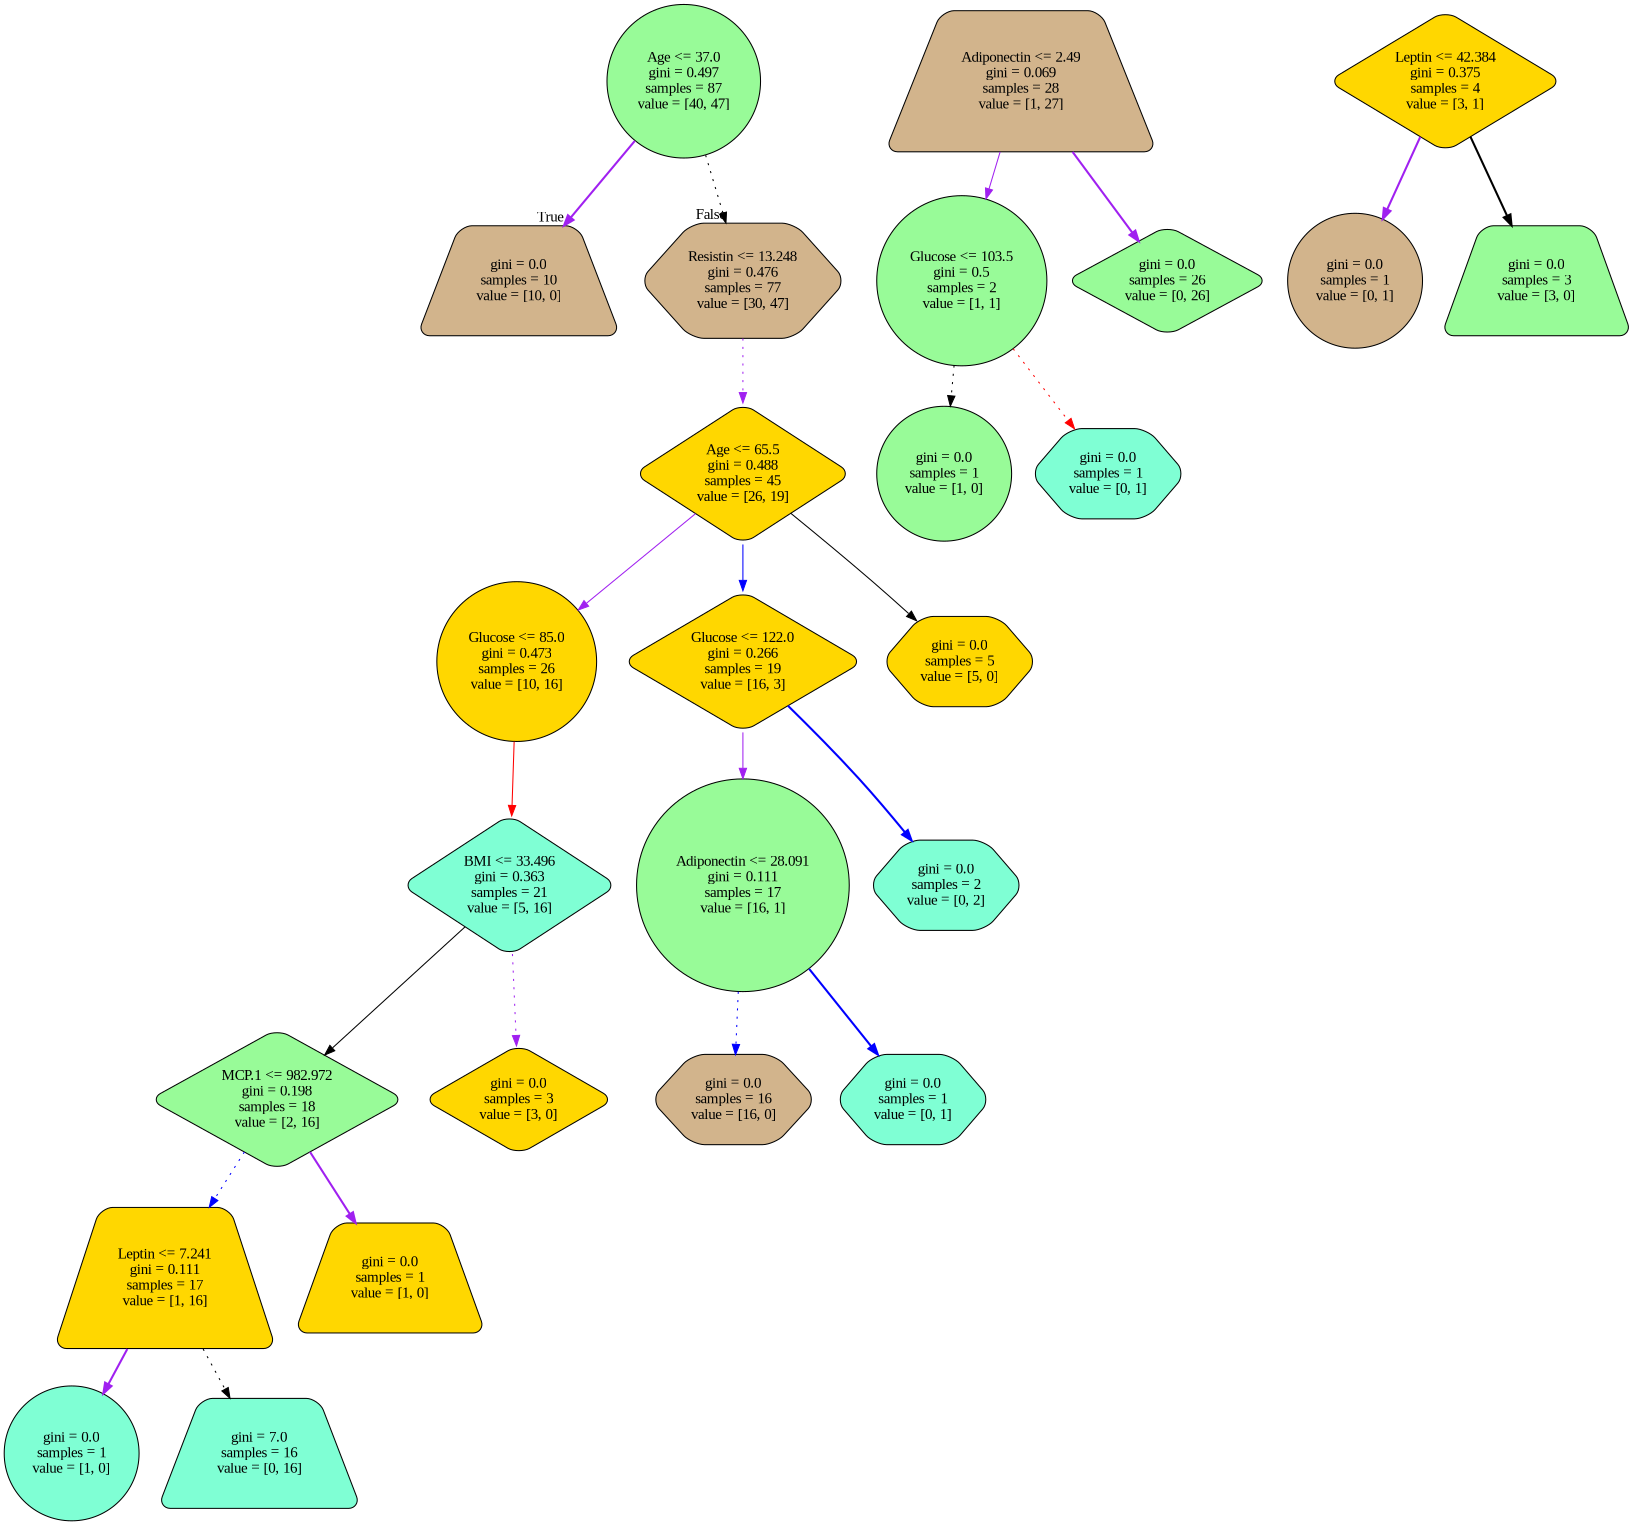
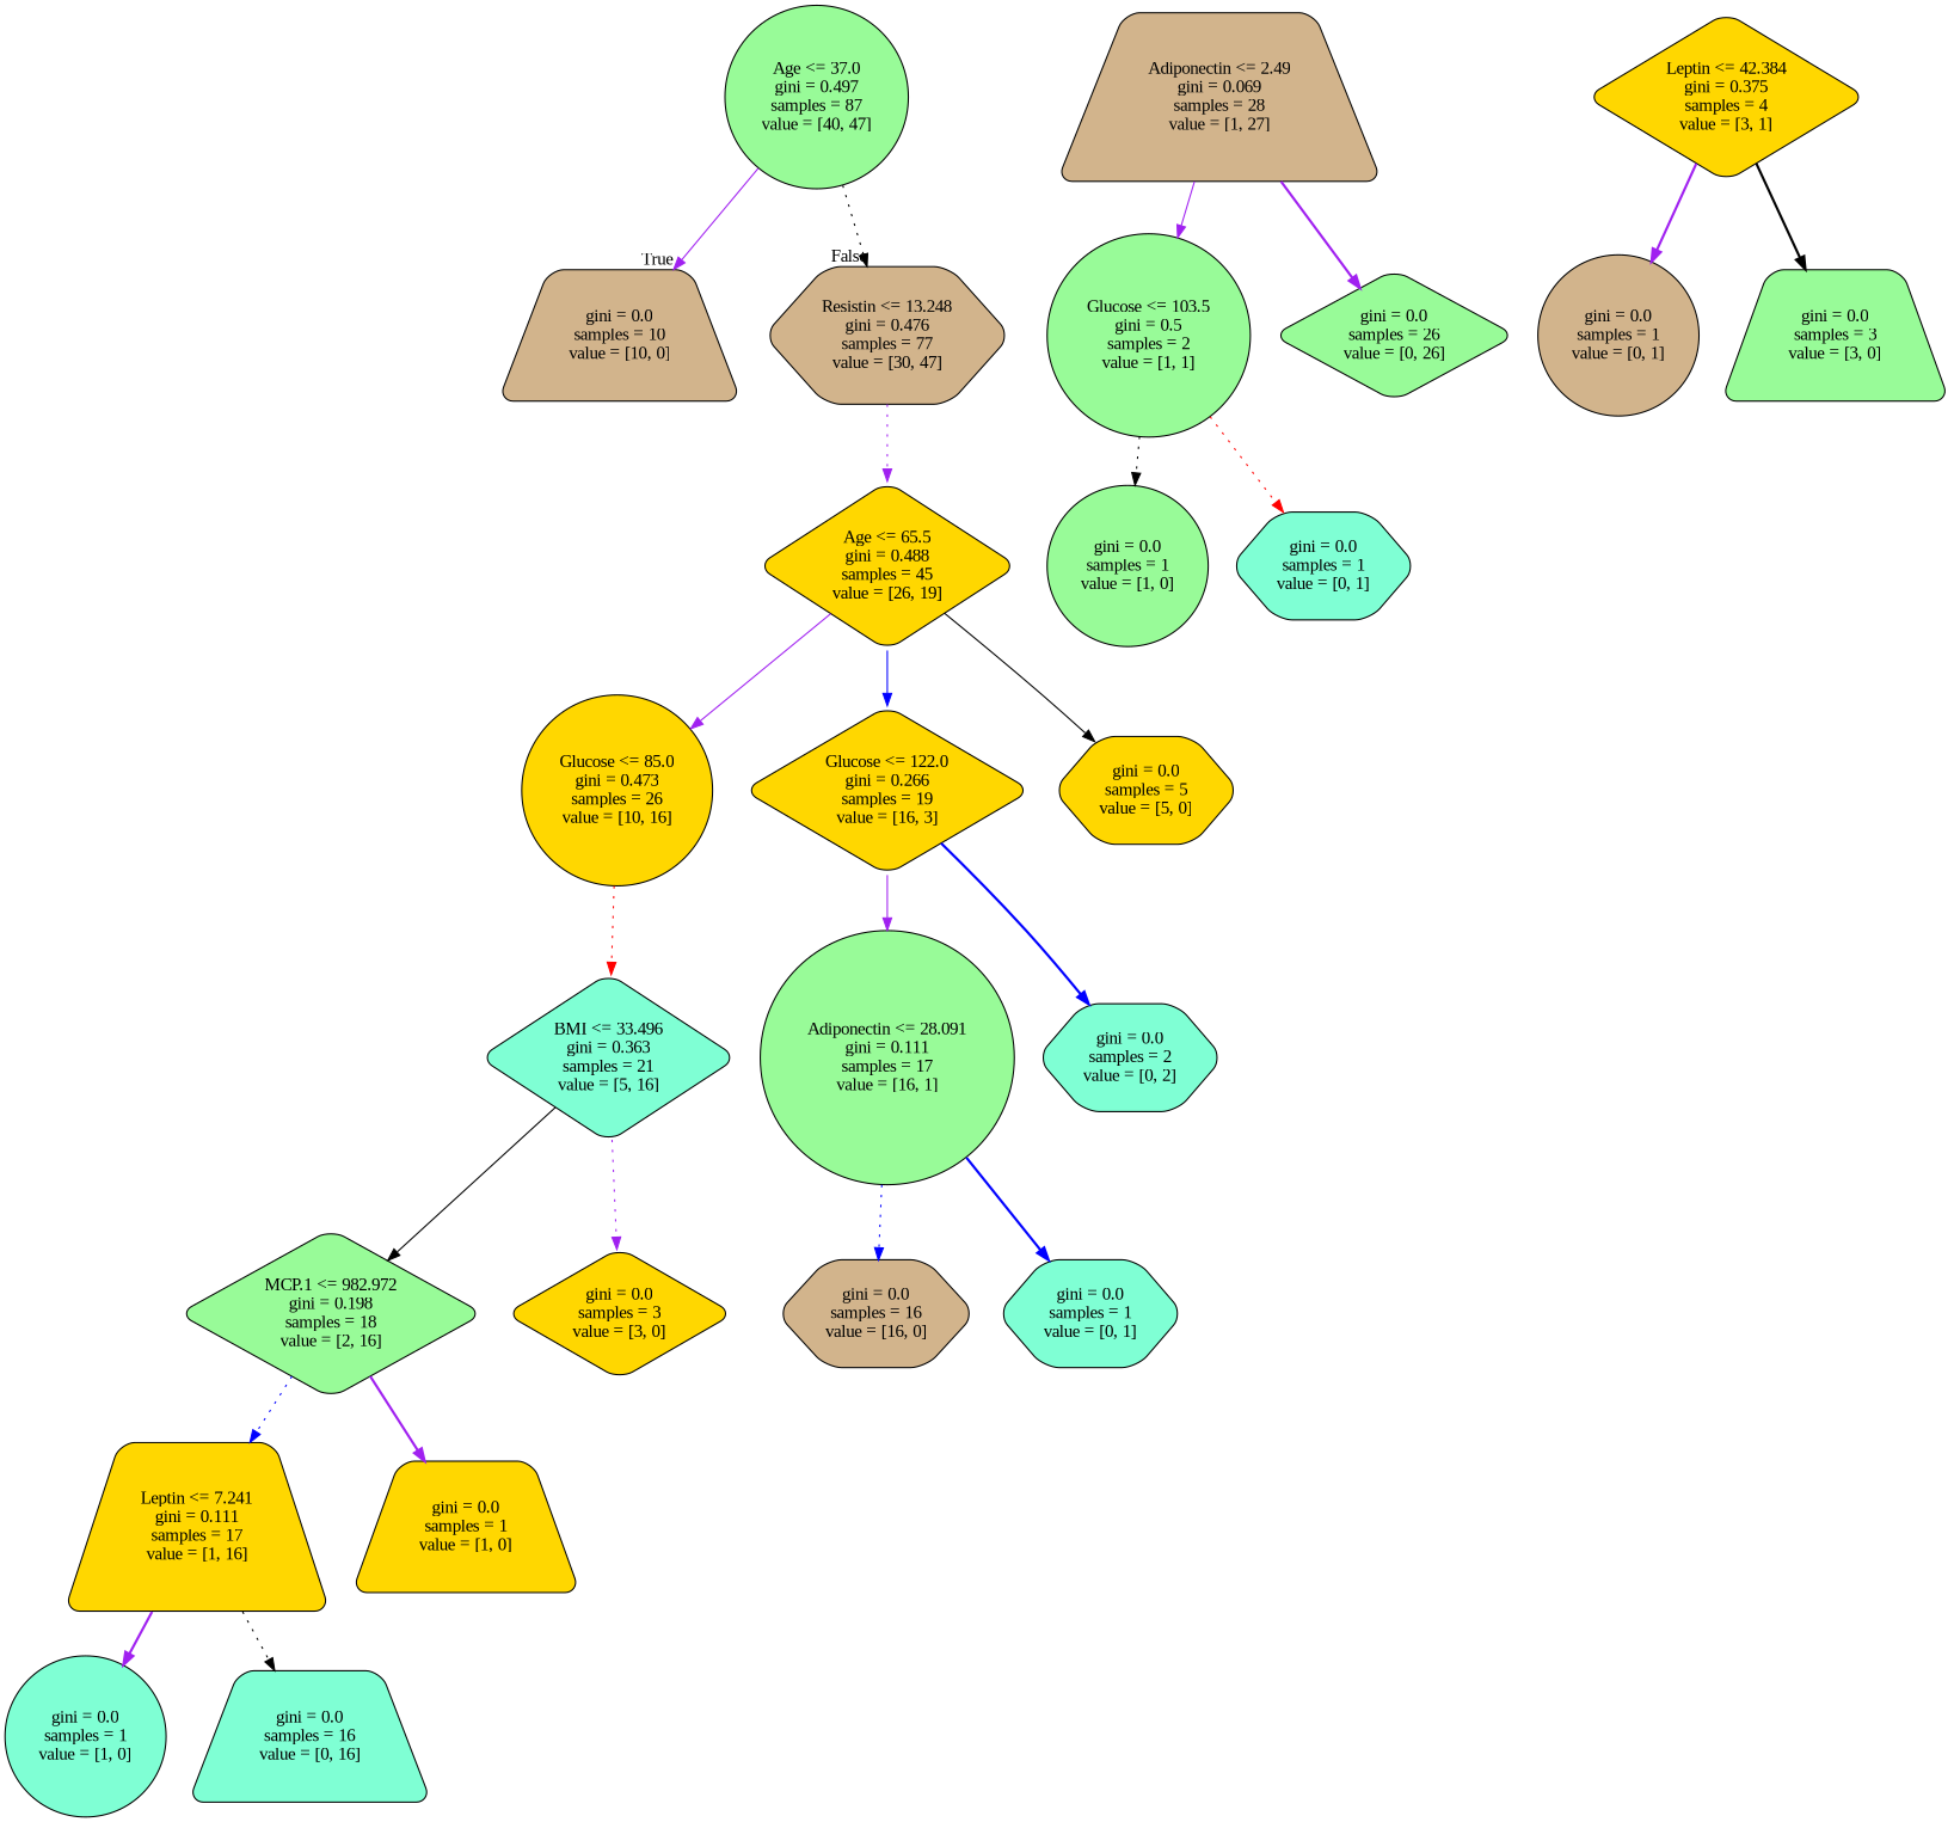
  digraph {
    fontname="Liberation Serif"
    node [color=black fillcolor=gold fontname="Liberation Serif" shape=circle style="filled, rounded"]
    edge [color=purple fontname="Liberation Serif" style=dotted]
    n1 [fillcolor=palegreen label="Age <= 37.0\ngini = 0.497\nsamples = 87\nvalue = [40, 47]"]
    n2 [fillcolor=tan label="gini = 0.0\nsamples = 10\nvalue = [10, 0]" shape=trapezium]
    n3 [fillcolor=tan label="Resistin <= 13.248\ngini = 0.476\nsamples = 77\nvalue = [30, 47]" shape=hexagon]
    n4 [label="Age <= 65.5\ngini = 0.488\nsamples = 45\nvalue = [26, 19]" shape=diamond]
    n5 [label="Glucose <= 85.0\ngini = 0.473\nsamples = 26\nvalue = [10, 16]"]
    n6 [label="Glucose <= 122.0\ngini = 0.266\nsamples = 19\nvalue = [16, 3]" shape=diamond]
    n7 [label="gini = 0.0\nsamples = 5\nvalue = [5, 0]" shape=hexagon]
    n8 [fillcolor=aquamarine label="BMI <= 33.496\ngini = 0.363\nsamples = 21\nvalue = [5, 16]" shape=diamond]
    n9 [fillcolor=palegreen label="Adiponectin <= 28.091\ngini = 0.111\nsamples = 17\nvalue = [16, 1]"]
    n10 [fillcolor=aquamarine label="gini = 0.0\nsamples = 2\nvalue = [0, 2]" shape=hexagon]
    n11 [fillcolor=palegreen label="MCP.1 <= 982.972\ngini = 0.198\nsamples = 18\nvalue = [2, 16]" shape=diamond]
    n12 [label="gini = 0.0\nsamples = 3\nvalue = [3, 0]" shape=diamond]
    n13 [label="Leptin <= 7.241\ngini = 0.111\nsamples = 17\nvalue = [1, 16]" shape=trapezium]
    n14 [label="gini = 0.0\nsamples = 1\nvalue = [1, 0]" shape=trapezium]
    n15 [fillcolor=aquamarine label="gini = 0.0\nsamples = 1\nvalue = [1, 0]"]
-   n16 [fillcolor=aquamarine label="gini = 7.0\nsamples = 16\nvalue = [0, 16]" shape=trapezium]
+   n16 [fillcolor=aquamarine label="gini = 0.0\nsamples = 16\nvalue = [0, 16]" shape=trapezium]
    n17 [fillcolor=tan label="gini = 0.0\nsamples = 16\nvalue = [16, 0]" shape=hexagon]
    n18 [fillcolor=aquamarine label="gini = 0.0\nsamples = 1\nvalue = [0, 1]" shape=hexagon]
    n19 [fillcolor=tan label="Adiponectin <= 2.49\ngini = 0.069\nsamples = 28\nvalue = [1, 27]" shape=trapezium]
    n20 [fillcolor=palegreen label="Glucose <= 103.5\ngini = 0.5\nsamples = 2\nvalue = [1, 1]"]
    n21 [fillcolor=palegreen label="gini = 0.0\nsamples = 26\nvalue = [0, 26]" shape=diamond]
    n22 [label="Leptin <= 42.384\ngini = 0.375\nsamples = 4\nvalue = [3, 1]" shape=diamond]
    n23 [fillcolor=tan label="gini = 0.0\nsamples = 1\nvalue = [0, 1]"]
    n24 [fillcolor=palegreen label="gini = 0.0\nsamples = 3\nvalue = [3, 0]" shape=trapezium]
    n25 [fillcolor=palegreen label="gini = 0.0\nsamples = 1\nvalue = [1, 0]"]
    n26 [fillcolor=aquamarine label="gini = 0.0\nsamples = 1\nvalue = [0, 1]" shape=hexagon]
-   n1 -> n2 [headlabel=True labelangle=45 labeldistance=2.5 style=bold]
+   n1 -> n2 [headlabel=True labelangle=45 labeldistance=2.5 style=solid]
    n1 -> n3 [color=black headlabel=False labelangle=-45 labeldistance=2.5]
    n3 -> n4
    n4 -> n5 [style=solid]
    n4 -> n6 [color=blue style=solid]
    n4 -> n7 [color=black style=solid]
-   n5 -> n8 [color=red style=solid]
+   n5 -> n8 [color=red]
    n6 -> n9 [style=solid]
    n6 -> n10 [color=blue style=bold]
    n8 -> n11 [color=black style=solid]
    n8 -> n12
    n9 -> n17 [color=blue]
    n9 -> n18 [color=blue style=bold]
    n11 -> n13 [color=blue]
    n11 -> n14 [style=bold]
    n13 -> n15 [style=bold]
    n13 -> n16 [color=black]
    n19 -> n20 [style=solid]
    n19 -> n21 [style=bold]
    n20 -> n25 [color=black]
    n20 -> n26 [color=red]
    n22 -> n23 [style=bold]
    n22 -> n24 [color=black style=bold]
  }
